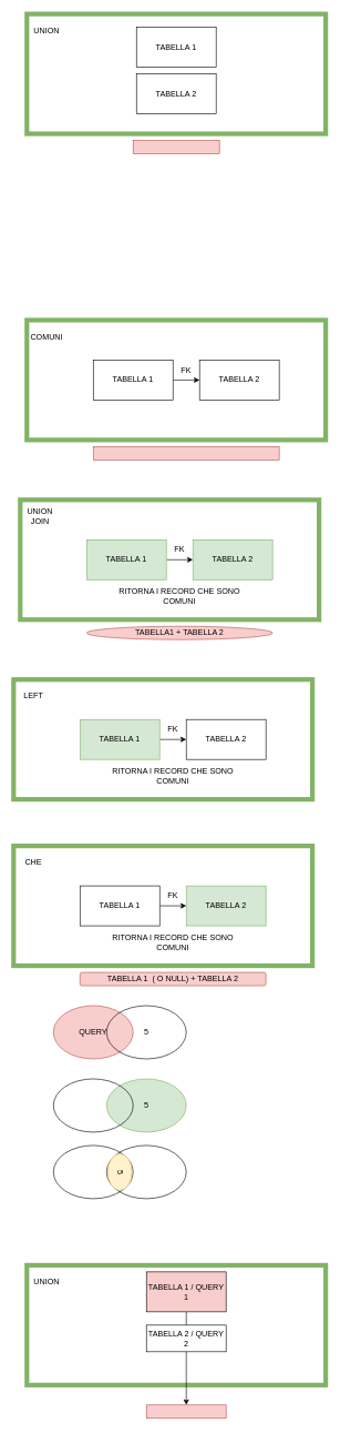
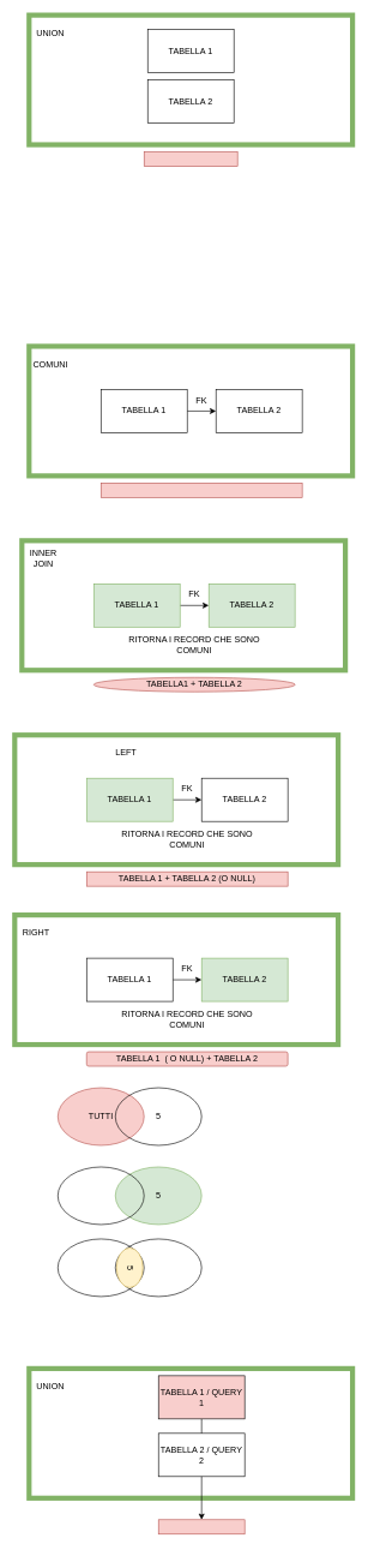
  <mxCell id="0" />
  <mxCell id="1" parent="0" />
  <mxCell id="2" value="" style="group;fontStyle=1" parent="1" vertex="1" connectable="0"><mxGeometry x="40" width="450" height="210" as="geometry" y="480" /></mxCell>
  <mxCell id="3" value="" style="rounded=0;whiteSpace=wrap;html=1;fillColor=none;strokeColor=#82b366;strokeWidth=7;" parent="2" vertex="1"><mxGeometry width="450" height="180" as="geometry" /></mxCell>
  <mxCell id="4" style="edgeStyle=orthogonalEdgeStyle;rounded=0;orthogonalLoop=1;jettySize=auto;html=1;" parent="2" source="5" target="6" edge="1"><mxGeometry relative="1" as="geometry" /></mxCell>
  <mxCell id="5" value="TABELLA 1" style="rounded=0;whiteSpace=wrap;html=1;" parent="2" vertex="1"><mxGeometry x="100" y="60" width="120" height="60" as="geometry" /></mxCell>
  <mxCell id="6" value="TABELLA 2" style="rounded=0;whiteSpace=wrap;html=1;" parent="2" vertex="1"><mxGeometry x="260" y="60" width="120" height="60" as="geometry" /></mxCell>
  <mxCell id="7" value="" style="rounded=0;whiteSpace=wrap;html=1;fillColor=#f8cecc;strokeColor=#b85450;" parent="2" vertex="1"><mxGeometry x="100" y="190" width="280" height="20" as="geometry" /></mxCell>
  <mxCell id="8" value="COMUNI" style="text;html=1;align=center;verticalAlign=middle;whiteSpace=wrap;rounded=0;" parent="2" vertex="1"><mxGeometry y="10" width="60" height="30" as="geometry" /></mxCell>
  <mxCell id="9" value="FK" style="text;html=1;align=center;verticalAlign=middle;whiteSpace=wrap;rounded=0;" parent="2" vertex="1"><mxGeometry x="210" y="60" width="60" height="30" as="geometry" /></mxCell>
  <mxCell id="10" value="" style="group;fontStyle=1" parent="1" vertex="1" connectable="0"><mxGeometry x="30" y="750" width="450" height="210" as="geometry" /></mxCell>
  <mxCell id="11" value="" style="rounded=0;whiteSpace=wrap;html=1;fillColor=none;strokeColor=#82b366;strokeWidth=7;" parent="10" vertex="1"><mxGeometry width="450" height="180" as="geometry" /></mxCell>
  <mxCell id="12" style="edgeStyle=orthogonalEdgeStyle;rounded=0;orthogonalLoop=1;jettySize=auto;html=1;" parent="10" source="13" target="14" edge="1"><mxGeometry relative="1" as="geometry" /></mxCell>
  <mxCell id="13" value="TABELLA 1" style="rounded=0;whiteSpace=wrap;html=1;fillColor=#d5e8d4;strokeColor=#82b366;" parent="10" vertex="1"><mxGeometry x="100" y="60" width="120" height="60" as="geometry" /></mxCell>
  <mxCell id="14" value="TABELLA 2" style="rounded=0;whiteSpace=wrap;html=1;fillColor=#d5e8d4;strokeColor=#82b366;" parent="10" vertex="1"><mxGeometry x="260" y="60" width="120" height="60" as="geometry" /></mxCell>
  <mxCell id="15" value="TABELLA1 + TABELLA 2" style="ellipse;whiteSpace=wrap;html=1;fillColor=#f8cecc;strokeColor=#b85450;" parent="10" vertex="1"><mxGeometry x="100" y="190" width="280" height="20" as="geometry" /></mxCell>
- <mxCell id="16" value="UNION JOIN" style="text;html=1;align=center;verticalAlign=middle;whiteSpace=wrap;rounded=0;" parent="10" vertex="1"><mxGeometry y="10" width="60" height="30" as="geometry" /></mxCell>
+ <mxCell id="16" value="INNER JOIN" style="text;html=1;align=center;verticalAlign=middle;whiteSpace=wrap;rounded=0;" parent="10" vertex="1"><mxGeometry y="10" width="60" height="30" as="geometry" /></mxCell>
  <mxCell id="17" value="FK" style="text;html=1;align=center;verticalAlign=middle;whiteSpace=wrap;rounded=0;" parent="10" vertex="1"><mxGeometry x="210" y="60" width="60" height="30" as="geometry" /></mxCell>
  <mxCell id="18" value="RITORNA I RECORD CHE SONO COMUNI" style="text;html=1;align=center;verticalAlign=middle;whiteSpace=wrap;rounded=0;" parent="10" vertex="1"><mxGeometry x="130" y="130" width="220" height="30" as="geometry" /></mxCell>
  <mxCell id="19" value="" style="group" parent="1" vertex="1" connectable="0"><mxGeometry x="40" y="1900" width="450" height="230" as="geometry" /></mxCell>
  <mxCell id="20" value="" style="rounded=0;whiteSpace=wrap;html=1;fillColor=none;strokeColor=#82b366;strokeWidth=7;" parent="19" vertex="1"><mxGeometry width="450" height="180" as="geometry" /></mxCell>
  <mxCell id="21" value="" style="edgeStyle=orthogonalEdgeStyle;rounded=0;orthogonalLoop=1;jettySize=auto;html=1;" parent="19" source="22" target="24" edge="1"><mxGeometry relative="1" as="geometry" /></mxCell>
  <mxCell id="22" value="TABELLA 1 / QUERY 1" style="rounded=0;whiteSpace=wrap;html=1;fillColor=#f8cecc;" parent="19" vertex="1"><mxGeometry x="180" y="10" width="120" height="60" as="geometry" /></mxCell>
- <mxCell id="23" value="TABELLA 2 / QUERY 2" style="rounded=0;whiteSpace=wrap;html=1;" parent="19" vertex="1"><mxGeometry x="180" y="90" width="120" height="40" as="geometry" /></mxCell>
+ <mxCell id="23" value="TABELLA 2 / QUERY 2" style="rounded=0;whiteSpace=wrap;html=1;" parent="19" vertex="1"><mxGeometry x="180" y="90" width="120" height="60" as="geometry" /></mxCell>
  <mxCell id="24" value="" style="rounded=0;whiteSpace=wrap;html=1;fillColor=#f8cecc;strokeColor=#b85450;" parent="19" vertex="1"><mxGeometry x="180" y="210" width="120" height="20" as="geometry" /></mxCell>
  <mxCell id="25" value="UNION" style="text;html=1;align=center;verticalAlign=middle;whiteSpace=wrap;rounded=0;" parent="19" vertex="1"><mxGeometry y="10" width="60" height="30" as="geometry" /></mxCell>
  <mxCell id="26" value="" style="group;fontStyle=1" vertex="1" connectable="0" parent="1"><mxGeometry x="40" y="20" width="450" height="210" as="geometry" /></mxCell>
  <mxCell id="27" value="" style="rounded=0;whiteSpace=wrap;html=1;fillColor=none;strokeColor=#82b366;strokeWidth=7;" vertex="1" parent="26"><mxGeometry width="450" height="180" as="geometry" /></mxCell>
  <mxCell id="28" value="TABELLA 1" style="rounded=0;whiteSpace=wrap;html=1;" vertex="1" parent="26"><mxGeometry x="165" y="20" width="120" height="60" as="geometry" /></mxCell>
  <mxCell id="29" value="TABELLA 2" style="rounded=0;whiteSpace=wrap;html=1;" vertex="1" parent="26"><mxGeometry x="165" y="90" width="120" height="60" as="geometry" /></mxCell>
  <mxCell id="30" value="" style="rounded=0;whiteSpace=wrap;html=1;fillColor=#f8cecc;strokeColor=#b85450;" vertex="1" parent="26"><mxGeometry x="160" y="190" width="130" height="20" as="geometry" /></mxCell>
  <mxCell id="31" value="UNION" style="text;html=1;align=center;verticalAlign=middle;whiteSpace=wrap;rounded=0;" vertex="1" parent="26"><mxGeometry y="10" width="60" height="30" as="geometry" /></mxCell>
  <mxCell id="32" value="" style="group;fontStyle=1" vertex="1" connectable="0" parent="1"><mxGeometry x="20" y="1020" width="450" height="210" as="geometry" /></mxCell>
  <mxCell id="33" value="" style="rounded=0;whiteSpace=wrap;html=1;fillColor=none;strokeColor=#82b366;strokeWidth=7;" vertex="1" parent="32"><mxGeometry width="450" height="180" as="geometry" /></mxCell>
  <mxCell id="34" style="edgeStyle=orthogonalEdgeStyle;rounded=0;orthogonalLoop=1;jettySize=auto;html=1;" edge="1" parent="32" source="35" target="36"><mxGeometry relative="1" as="geometry" /></mxCell>
  <mxCell id="35" value="TABELLA 1" style="rounded=0;whiteSpace=wrap;html=1;fillColor=#d5e8d4;strokeColor=#82b366;" vertex="1" parent="32"><mxGeometry x="100" y="60" width="120" height="60" as="geometry" /></mxCell>
  <mxCell id="36" value="TABELLA 2" style="rounded=0;whiteSpace=wrap;html=1;" vertex="1" parent="32"><mxGeometry x="260" y="60" width="120" height="60" as="geometry" /></mxCell>
- <mxCell id="38" value="LEFT" style="text;html=1;align=center;verticalAlign=middle;whiteSpace=wrap;rounded=0;" vertex="1" parent="32"><mxGeometry y="10" width="60" height="30" as="geometry" /></mxCell>
+ <mxCell id="37" value="TABELLA 1 + TABELLA 2 (O NULL)" style="rounded=0;whiteSpace=wrap;html=1;fillColor=#f8cecc;strokeColor=#b85450;" vertex="1" parent="32"><mxGeometry x="100" y="190" width="280" height="20" as="geometry" /></mxCell>
+ <mxCell id="38" value="LEFT" style="text;html=1;align=center;verticalAlign=middle;whiteSpace=wrap;rounded=0;" vertex="1" parent="32"><mxGeometry x="125" y="10" width="60" height="30" as="geometry" /></mxCell>
  <mxCell id="39" value="FK" style="text;html=1;align=center;verticalAlign=middle;whiteSpace=wrap;rounded=0;" vertex="1" parent="32"><mxGeometry x="210" y="60" width="60" height="30" as="geometry" /></mxCell>
  <mxCell id="40" value="RITORNA I RECORD CHE SONO COMUNI" style="text;html=1;align=center;verticalAlign=middle;whiteSpace=wrap;rounded=0;" vertex="1" parent="32"><mxGeometry x="130" y="130" width="220" height="30" as="geometry" /></mxCell>
  <mxCell id="41" value="" style="group;fontStyle=1" vertex="1" connectable="0" parent="1"><mxGeometry x="20" y="1270" width="450" height="210" as="geometry" /></mxCell>
  <mxCell id="42" value="" style="rounded=0;whiteSpace=wrap;html=1;fillColor=none;strokeColor=#82b366;strokeWidth=7;" vertex="1" parent="41"><mxGeometry width="450" height="180" as="geometry" /></mxCell>
  <mxCell id="43" style="edgeStyle=orthogonalEdgeStyle;rounded=0;orthogonalLoop=1;jettySize=auto;html=1;" edge="1" parent="41" source="44" target="45"><mxGeometry relative="1" as="geometry" /></mxCell>
  <mxCell id="44" value="TABELLA 1" style="rounded=0;whiteSpace=wrap;html=1;" vertex="1" parent="41"><mxGeometry x="100" y="60" width="120" height="60" as="geometry" /></mxCell>
  <mxCell id="45" value="TABELLA 2" style="rounded=0;whiteSpace=wrap;html=1;fillColor=#d5e8d4;strokeColor=#82b366;" vertex="1" parent="41"><mxGeometry x="260" y="60" width="120" height="60" as="geometry" /></mxCell>
  <mxCell id="46" value="TABELLA 1&amp;nbsp; ( O NULL) + TABELLA 2" style="whiteSpace=wrap;html=1;fillColor=#f8cecc;strokeColor=#b85450;rounded=1;" vertex="1" parent="41"><mxGeometry x="100" y="190" width="280" height="20" as="geometry" /></mxCell>
- <mxCell id="47" value="CHE" style="text;html=1;align=center;verticalAlign=middle;whiteSpace=wrap;rounded=0;" vertex="1" parent="41"><mxGeometry y="10" width="60" height="30" as="geometry" /></mxCell>
+ <mxCell id="47" value="RIGHT" style="text;html=1;align=center;verticalAlign=middle;whiteSpace=wrap;rounded=0;" vertex="1" parent="41"><mxGeometry y="10" width="60" height="30" as="geometry" /></mxCell>
  <mxCell id="48" value="FK" style="text;html=1;align=center;verticalAlign=middle;whiteSpace=wrap;rounded=0;" vertex="1" parent="41"><mxGeometry x="210" y="60" width="60" height="30" as="geometry" /></mxCell>
  <mxCell id="49" value="RITORNA I RECORD CHE SONO COMUNI" style="text;html=1;align=center;verticalAlign=middle;whiteSpace=wrap;rounded=0;" vertex="1" parent="41"><mxGeometry x="130" y="130" width="220" height="30" as="geometry" /></mxCell>
  <mxCell id="50" value="5" style="ellipse;whiteSpace=wrap;html=1;fillColor=#d5e8d4;strokeColor=#82b366;" vertex="1" parent="1"><mxGeometry x="160" y="1620" width="120" height="80" as="geometry" /></mxCell>
  <mxCell id="51" value="" style="ellipse;whiteSpace=wrap;html=1;fillColor=none;" vertex="1" parent="1"><mxGeometry x="80" y="1620" width="120" height="80" as="geometry" /></mxCell>
- <mxCell id="52" value="QUERY" style="ellipse;whiteSpace=wrap;html=1;fillColor=#f8cecc;strokeColor=#b85450;" vertex="1" parent="1"><mxGeometry x="80" y="1510" width="120" height="80" as="geometry" /></mxCell>
+ <mxCell id="52" value="TUTTI" style="ellipse;whiteSpace=wrap;html=1;fillColor=#f8cecc;strokeColor=#b85450;" vertex="1" parent="1"><mxGeometry x="80" y="1510" width="120" height="80" as="geometry" /></mxCell>
  <mxCell id="53" value="5" style="ellipse;whiteSpace=wrap;html=1;fillColor=none;" vertex="1" parent="1"><mxGeometry x="160" y="1510" width="120" height="80" as="geometry" /></mxCell>
  <mxCell id="54" value="" style="group" vertex="1" connectable="0" parent="1"><mxGeometry x="80" y="1720" width="200" height="80" as="geometry" /></mxCell>
  <mxCell id="55" value="" style="ellipse;whiteSpace=wrap;html=1;fillColor=none;" vertex="1" parent="54"><mxGeometry x="80" width="120" height="80" as="geometry" /></mxCell>
  <mxCell id="56" value="" style="ellipse;whiteSpace=wrap;html=1;fillColor=none;" vertex="1" parent="54"><mxGeometry width="120" height="80" as="geometry" /></mxCell>
  <mxCell id="57" value="5" style="ellipse;whiteSpace=wrap;html=1;rotation=90;fillColor=#fff2cc;strokeColor=#d6b656;" vertex="1" parent="54"><mxGeometry x="72.5" y="21.66" width="55.01" height="36.67" as="geometry" /></mxCell>
